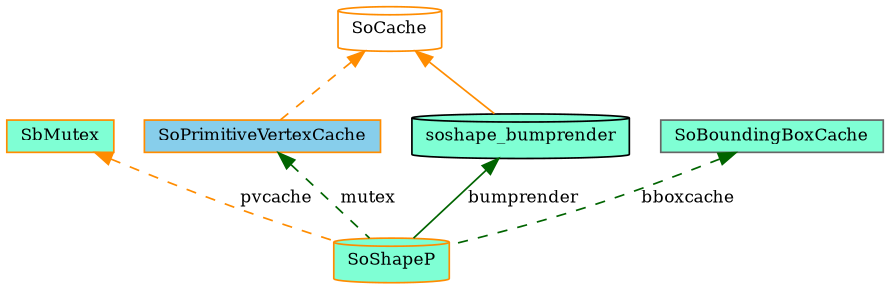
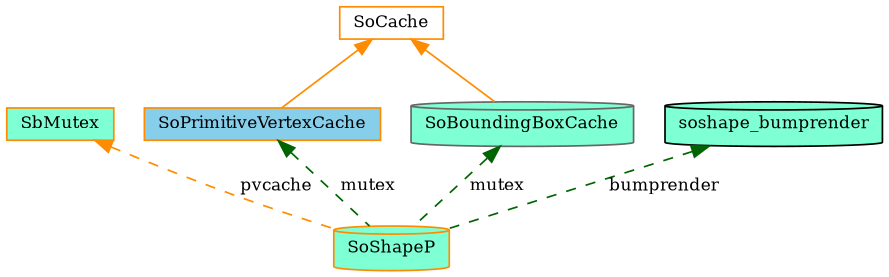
  digraph {
    fontname="DejaVu Serif"
    node [color=darkorange fillcolor=aquamarine fontname="DejaVu Serif" fontsize=10 shape=cylinder style=filled]
    edge [color=darkorange dir=back fontname="DejaVu Serif" fontsize=10 labelfontname=Helvetica labelfontsize=10 style=dashed]
    n1 [fontcolor=black height=0.2 label=SoShapeP width=0.4]
    n2 [height=0.2 label=SbMutex shape=box width=0.4]
    n3 [fillcolor=skyblue height=0.2 label=SoPrimitiveVertexCache shape=box width=0.4]
-   n4 [fillcolor=white height=0.2 label=SoCache width=0.4]
-   n5 [color=gray40 height=0.2 label=SoBoundingBoxCache shape=box width=0.4]
+   n4 [fillcolor=white height=0.2 label=SoCache shape=box width=0.4]
+   n5 [color=gray40 height=0.2 label=SoBoundingBoxCache width=0.4]
    n6 [color=black height=0.2 label=soshape_bumprender width=0.4]
    n2 -> n1 [label=" pvcache"]
    n3 -> n1 [color=darkgreen label=" mutex"]
-   n4 -> n3
-   n4 -> n6 [style=solid]
-   n5 -> n1 [color=darkgreen label=" bboxcache"]
-   n6 -> n1 [color=darkgreen label=" bumprender" style=solid]
+   n4 -> n3 [style=solid]
+   n4 -> n5 [style=solid]
+   n5 -> n1 [color=darkgreen label=" mutex"]
+   n6 -> n1 [color=darkgreen label=" bumprender"]
  }
